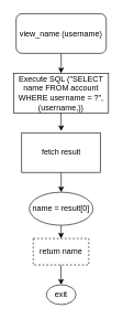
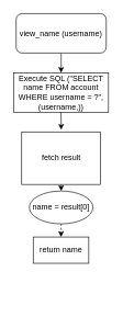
  <mxCell id="0" />
  <mxCell id="1" parent="0" />
  <mxCell id="2" style="edgeStyle=orthogonalEdgeStyle;rounded=0;orthogonalLoop=1;jettySize=auto;html=1;exitX=0.5;exitY=1;exitDx=0;exitDy=0;" edge="1" parent="1" source="3" target="4"><mxGeometry relative="1" as="geometry" /></mxCell>
  <mxCell id="3" value="view_name (username)" style="whiteSpace=wrap;html=1;rounded=1;" vertex="1" parent="1"><mxGeometry x="24" y="20" width="137" height="60" as="geometry" /></mxCell>
  <mxCell id="4" value="Execute SQL (&quot;SELECT name FROM account WHERE username = ?&quot;,(username,))" style="rounded=0;whiteSpace=wrap;html=1;" vertex="1" parent="1"><mxGeometry x="20" y="110" width="144.5" height="60" as="geometry" /></mxCell>
  <mxCell id="5" style="edgeStyle=orthogonalEdgeStyle;rounded=0;orthogonalLoop=1;jettySize=auto;html=1;exitX=0.5;exitY=1;exitDx=0;exitDy=0;entryX=0.5;entryY=0;entryDx=0;entryDy=0;" edge="1" parent="1" source="6" target="9"><mxGeometry relative="1" as="geometry" /></mxCell>
- <mxCell id="6" value="fetch result" style="rounded=0;whiteSpace=wrap;html=1;" vertex="1" parent="1"><mxGeometry x="32.5" y="200" width="120" height="60" as="geometry" /></mxCell>
+ <mxCell id="6" value="fetch result" style="rounded=0;whiteSpace=wrap;html=1;" vertex="1" parent="1"><mxGeometry x="32.5" y="200" width="120" height="80" as="geometry" /></mxCell>
  <mxCell id="7" style="edgeStyle=orthogonalEdgeStyle;rounded=0;orthogonalLoop=1;jettySize=auto;html=1;exitX=0.5;exitY=1;exitDx=0;exitDy=0;entryX=0.501;entryY=-0.042;entryDx=0;entryDy=0;entryPerimeter=0;" edge="1" parent="1" source="4" target="6"><mxGeometry relative="1" as="geometry" /></mxCell>
- <mxCell id="8" style="edgeStyle=orthogonalEdgeStyle;rounded=0;orthogonalLoop=1;jettySize=auto;html=1;exitX=0.5;exitY=1;exitDx=0;exitDy=0;entryX=0.5;entryY=0;entryDx=0;entryDy=0;" edge="1" parent="1" source="9" target="12"><mxGeometry relative="1" as="geometry" /></mxCell>
+ <mxCell id="8" style="edgeStyle=orthogonalEdgeStyle;rounded=0;orthogonalLoop=1;jettySize=auto;html=1;exitX=0.5;exitY=1;exitDx=0;exitDy=0;entryX=0.5;entryY=0;entryDx=0;entryDy=0;dashed=1;" edge="1" parent="1" source="9" target="12"><mxGeometry relative="1" as="geometry" /></mxCell>
  <mxCell id="9" value="name = result[0]" style="ellipse;whiteSpace=wrap;html=1;" vertex="1" parent="1"><mxGeometry x="44.12" y="290" width="96.75" height="50" as="geometry" /></mxCell>
- <mxCell id="10" value="exit" style="ellipse;whiteSpace=wrap;html=1;" vertex="1" parent="1"><mxGeometry x="70" y="430" width="45" height="30" as="geometry" /></mxCell>
- <mxCell id="11" style="edgeStyle=orthogonalEdgeStyle;rounded=0;orthogonalLoop=1;jettySize=auto;html=1;entryX=0.5;entryY=0;entryDx=0;entryDy=0;" edge="1" parent="1" source="12" target="10"><mxGeometry relative="1" as="geometry" /></mxCell>
- <mxCell id="12" value="return name" style="rounded=0;whiteSpace=wrap;html=1;dashed=1;" vertex="1" parent="1"><mxGeometry x="50" y="360" width="84.5" height="40" as="geometry" /></mxCell>
+ <mxCell id="12" value="return name" style="rounded=0;whiteSpace=wrap;html=1;" vertex="1" parent="1"><mxGeometry x="50" y="360" width="84.5" height="40" as="geometry" /></mxCell>
